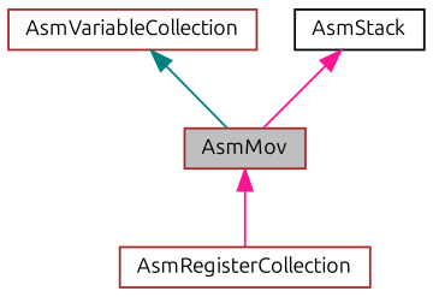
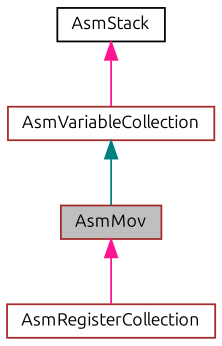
  digraph {
    fontname=Ubuntu
    node [color=brown fillcolor=white fontname=Ubuntu fontsize=10 shape=record style=filled]
    edge [color=deeppink dir=back fontname=Ubuntu fontsize=10 labelfontname=Helvetica labelfontsize=10 style=solid]
    n1 [fillcolor=grey75 fontcolor=black height=0.2 label=AsmMov width=0.4]
    n2 [height=0.2 label=AsmRegisterCollection width=0.4]
    n3 [height=0.2 label=AsmVariableCollection width=0.4]
    n4 [color=black height=0.2 label=AsmStack width=0.4]
    n1 -> n2
    n3 -> n1 [color=teal]
-   n4 -> n1
+   n4 -> n3
  }
